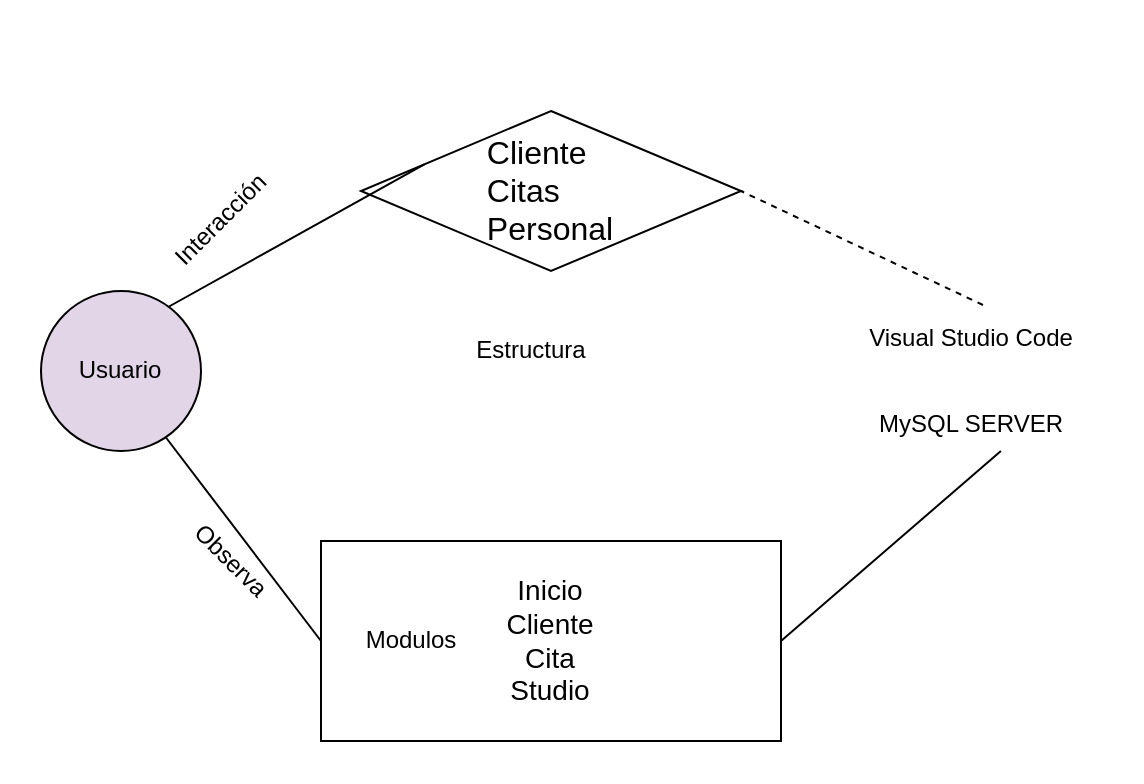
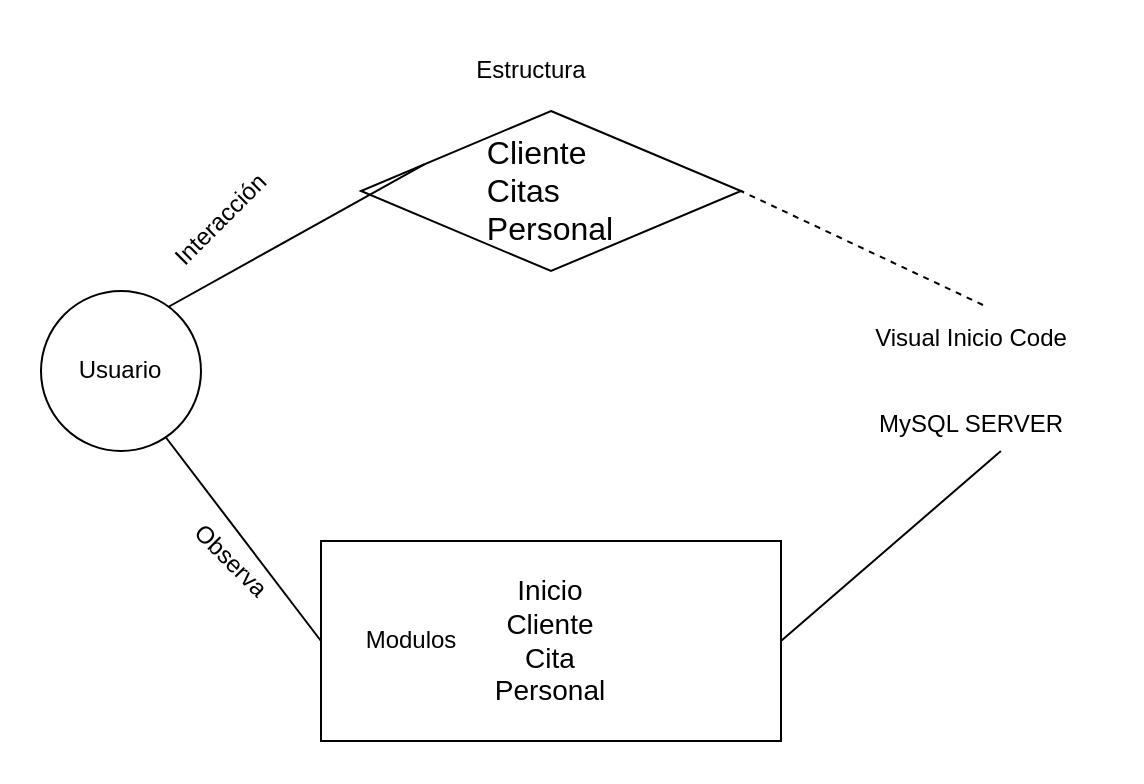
  <mxCell id="0" />
  <mxCell id="1" parent="0" />
  <mxCell id="2" value="&lt;div style=&quot;text-align: left;&quot;&gt;&lt;span style=&quot;background-color: initial; font-size: medium;&quot;&gt;&lt;font style=&quot;vertical-align: inherit;&quot;&gt;&lt;font style=&quot;vertical-align: inherit;&quot;&gt;Cliente&lt;/font&gt;&lt;/font&gt;&lt;/span&gt;&lt;br&gt;&lt;/div&gt;&lt;font size=&quot;3&quot; style=&quot;vertical-align: inherit;&quot;&gt;&lt;font style=&quot;vertical-align: inherit;&quot;&gt;&lt;div style=&quot;text-align: left;&quot;&gt;&lt;span style=&quot;background-color: initial;&quot;&gt;&lt;font style=&quot;vertical-align: inherit;&quot;&gt;&lt;font style=&quot;vertical-align: inherit;&quot;&gt;&lt;font style=&quot;vertical-align: inherit;&quot;&gt;&lt;font style=&quot;vertical-align: inherit;&quot;&gt;Citas&amp;nbsp;&lt;/font&gt;&lt;/font&gt;&lt;/font&gt;&lt;/font&gt;&lt;/span&gt;&lt;/div&gt;&lt;font style=&quot;vertical-align: inherit;&quot;&gt;&lt;div style=&quot;text-align: left;&quot;&gt;&lt;span style=&quot;background-color: initial;&quot;&gt;&lt;font style=&quot;vertical-align: inherit;&quot;&gt;&lt;font style=&quot;vertical-align: inherit;&quot;&gt;&lt;font style=&quot;vertical-align: inherit;&quot;&gt;&lt;font style=&quot;vertical-align: inherit;&quot;&gt;Personal&lt;/font&gt;&lt;/font&gt;&lt;/font&gt;&lt;/font&gt;&lt;/span&gt;&lt;/div&gt;&lt;/font&gt;&lt;/font&gt;&lt;/font&gt;" style="rhombus;whiteSpace=wrap;html=1;" vertex="1" parent="1"><mxGeometry x="180" y="55" width="190" height="80" as="geometry" /></mxCell>
- <mxCell id="3" value="&lt;font style=&quot;font-size: 14px;&quot;&gt;&lt;font style=&quot;border-color: var(--border-color); vertical-align: inherit;&quot;&gt;&lt;font style=&quot;vertical-align: inherit;&quot;&gt;&lt;font style=&quot;vertical-align: inherit;&quot;&gt;&lt;font style=&quot;vertical-align: inherit;&quot;&gt;&lt;font style=&quot;vertical-align: inherit;&quot;&gt;&lt;font style=&quot;vertical-align: inherit;&quot;&gt;&lt;font style=&quot;vertical-align: inherit;&quot;&gt;Inicio &lt;/font&gt;&lt;/font&gt;&lt;/font&gt;&lt;/font&gt;&lt;/font&gt;&lt;/font&gt;&lt;/font&gt;&lt;br style=&quot;border-color: var(--border-color);&quot;&gt;&lt;font style=&quot;border-color: var(--border-color); vertical-align: inherit;&quot;&gt;&lt;font style=&quot;vertical-align: inherit;&quot;&gt;&lt;font style=&quot;vertical-align: inherit;&quot;&gt;&lt;font style=&quot;vertical-align: inherit;&quot;&gt;&lt;font style=&quot;vertical-align: inherit;&quot;&gt;&lt;font style=&quot;vertical-align: inherit;&quot;&gt;&lt;font style=&quot;vertical-align: inherit;&quot;&gt;Cliente &lt;/font&gt;&lt;/font&gt;&lt;/font&gt;&lt;/font&gt;&lt;/font&gt;&lt;/font&gt;&lt;/font&gt;&lt;br style=&quot;border-color: var(--border-color);&quot;&gt;&lt;font style=&quot;border-color: var(--border-color); vertical-align: inherit;&quot;&gt;&lt;font style=&quot;vertical-align: inherit;&quot;&gt;&lt;font style=&quot;vertical-align: inherit;&quot;&gt;&lt;font style=&quot;vertical-align: inherit;&quot;&gt;&lt;font style=&quot;vertical-align: inherit;&quot;&gt;&lt;font style=&quot;vertical-align: inherit;&quot;&gt;&lt;font style=&quot;vertical-align: inherit;&quot;&gt;Cita &lt;/font&gt;&lt;/font&gt;&lt;/font&gt;&lt;/font&gt;&lt;/font&gt;&lt;/font&gt;&lt;/font&gt;&lt;br style=&quot;border-color: var(--border-color);&quot;&gt;&lt;font style=&quot;border-color: var(--border-color); vertical-align: inherit;&quot;&gt;&lt;font style=&quot;vertical-align: inherit;&quot;&gt;&lt;font style=&quot;vertical-align: inherit;&quot;&gt;&lt;font style=&quot;vertical-align: inherit;&quot;&gt;&lt;font style=&quot;vertical-align: inherit;&quot;&gt;&lt;font style=&quot;vertical-align: inherit;&quot;&gt;&lt;font style=&quot;vertical-align: inherit;&quot;&gt;Studio&lt;/font&gt;&lt;/font&gt;&lt;/font&gt;&lt;/font&gt;&lt;/font&gt;&lt;/font&gt;&lt;/font&gt;&lt;/font&gt;" style="rounded=0;whiteSpace=wrap;html=1;" vertex="1" parent="1"><mxGeometry x="160" y="270" width="230" height="100" as="geometry" /></mxCell>
+ <mxCell id="3" value="&lt;font style=&quot;font-size: 14px;&quot;&gt;&lt;font style=&quot;border-color: var(--border-color); vertical-align: inherit;&quot;&gt;&lt;font style=&quot;vertical-align: inherit;&quot;&gt;&lt;font style=&quot;vertical-align: inherit;&quot;&gt;&lt;font style=&quot;vertical-align: inherit;&quot;&gt;&lt;font style=&quot;vertical-align: inherit;&quot;&gt;&lt;font style=&quot;vertical-align: inherit;&quot;&gt;&lt;font style=&quot;vertical-align: inherit;&quot;&gt;Inicio &lt;/font&gt;&lt;/font&gt;&lt;/font&gt;&lt;/font&gt;&lt;/font&gt;&lt;/font&gt;&lt;/font&gt;&lt;br style=&quot;border-color: var(--border-color);&quot;&gt;&lt;font style=&quot;border-color: var(--border-color); vertical-align: inherit;&quot;&gt;&lt;font style=&quot;vertical-align: inherit;&quot;&gt;&lt;font style=&quot;vertical-align: inherit;&quot;&gt;&lt;font style=&quot;vertical-align: inherit;&quot;&gt;&lt;font style=&quot;vertical-align: inherit;&quot;&gt;&lt;font style=&quot;vertical-align: inherit;&quot;&gt;&lt;font style=&quot;vertical-align: inherit;&quot;&gt;Cliente &lt;/font&gt;&lt;/font&gt;&lt;/font&gt;&lt;/font&gt;&lt;/font&gt;&lt;/font&gt;&lt;/font&gt;&lt;br style=&quot;border-color: var(--border-color);&quot;&gt;&lt;font style=&quot;border-color: var(--border-color); vertical-align: inherit;&quot;&gt;&lt;font style=&quot;vertical-align: inherit;&quot;&gt;&lt;font style=&quot;vertical-align: inherit;&quot;&gt;&lt;font style=&quot;vertical-align: inherit;&quot;&gt;&lt;font style=&quot;vertical-align: inherit;&quot;&gt;&lt;font style=&quot;vertical-align: inherit;&quot;&gt;&lt;font style=&quot;vertical-align: inherit;&quot;&gt;Cita &lt;/font&gt;&lt;/font&gt;&lt;/font&gt;&lt;/font&gt;&lt;/font&gt;&lt;/font&gt;&lt;/font&gt;&lt;br style=&quot;border-color: var(--border-color);&quot;&gt;&lt;font style=&quot;border-color: var(--border-color); vertical-align: inherit;&quot;&gt;&lt;font style=&quot;vertical-align: inherit;&quot;&gt;&lt;font style=&quot;vertical-align: inherit;&quot;&gt;&lt;font style=&quot;vertical-align: inherit;&quot;&gt;&lt;font style=&quot;vertical-align: inherit;&quot;&gt;&lt;font style=&quot;vertical-align: inherit;&quot;&gt;&lt;font style=&quot;vertical-align: inherit;&quot;&gt;Personal&lt;/font&gt;&lt;/font&gt;&lt;/font&gt;&lt;/font&gt;&lt;/font&gt;&lt;/font&gt;&lt;/font&gt;&lt;/font&gt;" style="rounded=0;whiteSpace=wrap;html=1;" vertex="1" parent="1"><mxGeometry x="160" y="270" width="230" height="100" as="geometry" /></mxCell>
  <mxCell id="4" value="" style="endArrow=none;html=1;rounded=0;exitX=1;exitY=0;exitDx=0;exitDy=0;entryX=0;entryY=0.25;entryDx=0;entryDy=0;" edge="1" parent="1" target="2"><mxGeometry width="50" height="50" relative="1" as="geometry"><mxPoint x="80" y="155" as="sourcePoint" /><mxPoint x="210" y="195" as="targetPoint" /></mxGeometry></mxCell>
  <mxCell id="5" value="" style="endArrow=none;html=1;rounded=0;exitX=1;exitY=1;exitDx=0;exitDy=0;entryX=0;entryY=0.5;entryDx=0;entryDy=0;" edge="1" parent="1" target="3"><mxGeometry width="50" height="50" relative="1" as="geometry"><mxPoint x="80" y="215" as="sourcePoint" /><mxPoint x="210" y="195" as="targetPoint" /></mxGeometry></mxCell>
- <mxCell id="6" value="&lt;font style=&quot;vertical-align: inherit;&quot;&gt;&lt;font style=&quot;vertical-align: inherit;&quot;&gt;Estructura&lt;/font&gt;&lt;/font&gt;" style="text;html=1;align=center;verticalAlign=middle;resizable=0;points=[];autosize=1;strokeColor=none;fillColor=none;" vertex="1" parent="1"><mxGeometry x="225" y="160" width="80" height="30" as="geometry" /></mxCell>
- <mxCell id="7" value="&lt;font style=&quot;vertical-align: inherit;&quot;&gt;&lt;font style=&quot;vertical-align: inherit;&quot;&gt;&lt;font style=&quot;vertical-align: inherit;&quot;&gt;&lt;font style=&quot;vertical-align: inherit;&quot;&gt;Usuario&lt;/font&gt;&lt;/font&gt;&lt;/font&gt;&lt;/font&gt;" style="ellipse;whiteSpace=wrap;html=1;aspect=fixed;fillColor=#e1d5e7;" vertex="1" parent="1"><mxGeometry x="20" y="145" width="80" height="80" as="geometry" /></mxCell>
+ <mxCell id="6" value="&lt;font style=&quot;vertical-align: inherit;&quot;&gt;&lt;font style=&quot;vertical-align: inherit;&quot;&gt;Estructura&lt;/font&gt;&lt;/font&gt;" style="text;html=1;align=center;verticalAlign=middle;resizable=0;points=[];autosize=1;strokeColor=none;fillColor=none;" vertex="1" parent="1"><mxGeometry x="225" y="20" width="80" height="30" as="geometry" /></mxCell>
+ <mxCell id="7" value="&lt;font style=&quot;vertical-align: inherit;&quot;&gt;&lt;font style=&quot;vertical-align: inherit;&quot;&gt;&lt;font style=&quot;vertical-align: inherit;&quot;&gt;&lt;font style=&quot;vertical-align: inherit;&quot;&gt;Usuario&lt;/font&gt;&lt;/font&gt;&lt;/font&gt;&lt;/font&gt;" style="ellipse;whiteSpace=wrap;html=1;aspect=fixed;" vertex="1" parent="1"><mxGeometry x="20" y="145" width="80" height="80" as="geometry" /></mxCell>
  <mxCell id="8" value="&lt;font style=&quot;vertical-align: inherit;&quot;&gt;&lt;font style=&quot;vertical-align: inherit;&quot;&gt;Interacción&lt;/font&gt;&lt;/font&gt;" style="text;html=1;align=center;verticalAlign=middle;resizable=0;points=[];autosize=1;strokeColor=none;fillColor=none;rotation=-45;" vertex="1" parent="1"><mxGeometry x="70" y="95" width="80" height="30" as="geometry" /></mxCell>
  <mxCell id="9" value="&lt;font style=&quot;vertical-align: inherit;&quot;&gt;&lt;font style=&quot;vertical-align: inherit;&quot;&gt;Observa&lt;/font&gt;&lt;/font&gt;" style="text;html=1;align=center;verticalAlign=middle;resizable=0;points=[];autosize=1;strokeColor=none;fillColor=none;rotation=45;" vertex="1" parent="1"><mxGeometry x="80" y="265" width="70" height="30" as="geometry" /></mxCell>
  <mxCell id="10" value="&lt;font style=&quot;vertical-align: inherit;&quot;&gt;&lt;font style=&quot;vertical-align: inherit;&quot;&gt;&lt;font style=&quot;vertical-align: inherit;&quot;&gt;&lt;font style=&quot;vertical-align: inherit;&quot;&gt;&lt;font style=&quot;vertical-align: inherit;&quot;&gt;&lt;font style=&quot;vertical-align: inherit;&quot;&gt;&lt;font style=&quot;vertical-align: inherit;&quot;&gt;&lt;font style=&quot;vertical-align: inherit;&quot;&gt;Modulos&lt;/font&gt;&lt;/font&gt;&lt;/font&gt;&lt;/font&gt;&lt;/font&gt;&lt;/font&gt;&lt;br&gt;&lt;/font&gt;&lt;/font&gt;" style="text;html=1;align=center;verticalAlign=middle;resizable=0;points=[];autosize=1;strokeColor=none;fillColor=none;rotation=0;" vertex="1" parent="1"><mxGeometry x="170" y="305" width="70" height="30" as="geometry" /></mxCell>
- <mxCell id="11" value="&lt;font style=&quot;vertical-align: inherit;&quot;&gt;&lt;font style=&quot;vertical-align: inherit;&quot;&gt;Visual Studio Code&lt;br&gt;&lt;br&gt;&lt;br&gt;MySQL SERVER&lt;br&gt;&lt;/font&gt;&lt;/font&gt;" style="text;html=1;align=center;verticalAlign=middle;resizable=0;points=[];autosize=1;strokeColor=none;fillColor=none;" vertex="1" parent="1"><mxGeometry x="420" y="155" width="130" height="70" as="geometry" /></mxCell>
+ <mxCell id="11" value="&lt;font style=&quot;vertical-align: inherit;&quot;&gt;&lt;font style=&quot;vertical-align: inherit;&quot;&gt;Visual Inicio Code&lt;br&gt;&lt;br&gt;&lt;br&gt;MySQL SERVER&lt;br&gt;&lt;/font&gt;&lt;/font&gt;" style="text;html=1;align=center;verticalAlign=middle;resizable=0;points=[];autosize=1;strokeColor=none;fillColor=none;" vertex="1" parent="1"><mxGeometry x="420" y="155" width="130" height="70" as="geometry" /></mxCell>
  <mxCell id="12" value="" style="endArrow=none;html=1;rounded=0;entryX=1;entryY=0.5;entryDx=0;entryDy=0;exitX=0.546;exitY=-0.043;exitDx=0;exitDy=0;exitPerimeter=0;dashed=1;" edge="1" parent="1" source="11" target="2"><mxGeometry width="50" height="50" relative="1" as="geometry"><mxPoint x="160" y="225" as="sourcePoint" /><mxPoint x="210" y="175" as="targetPoint" /></mxGeometry></mxCell>
  <mxCell id="13" value="" style="endArrow=none;html=1;rounded=0;exitX=1;exitY=0.5;exitDx=0;exitDy=0;entryX=0.615;entryY=1;entryDx=0;entryDy=0;entryPerimeter=0;" edge="1" parent="1" source="3" target="11"><mxGeometry width="50" height="50" relative="1" as="geometry"><mxPoint x="160" y="225" as="sourcePoint" /><mxPoint x="210" y="175" as="targetPoint" /></mxGeometry></mxCell>
